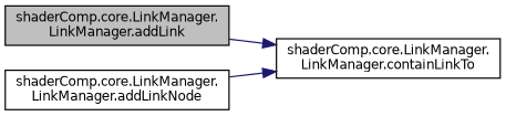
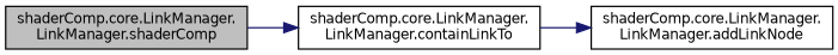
  digraph {
    rankdir=LR
    node [color=black fillcolor=white fontname=Helvetica fontsize=10 shape=record style=filled]
    edge [color=midnightblue fontname=Helvetica fontsize=10 labelfontname=Helvetica labelfontsize=10 style=solid]
-   n1 [fillcolor=grey75 fontcolor=black height=0.2 label="shaderComp.core.LinkManager.\lLinkManager.addLink" width=0.4]
+   n1 [fillcolor=grey75 fontcolor=black height=0.2 label="shaderComp.core.LinkManager.\lLinkManager.shaderComp" width=0.4]
    n2 [height=0.2 label="shaderComp.core.LinkManager.\lLinkManager.containLinkTo" width=0.4]
    n3 [height=0.2 label="shaderComp.core.LinkManager.\lLinkManager.addLinkNode" width=0.4]
    n1 -> n2
-   n3 -> n2
+   n2 -> n3
  }
